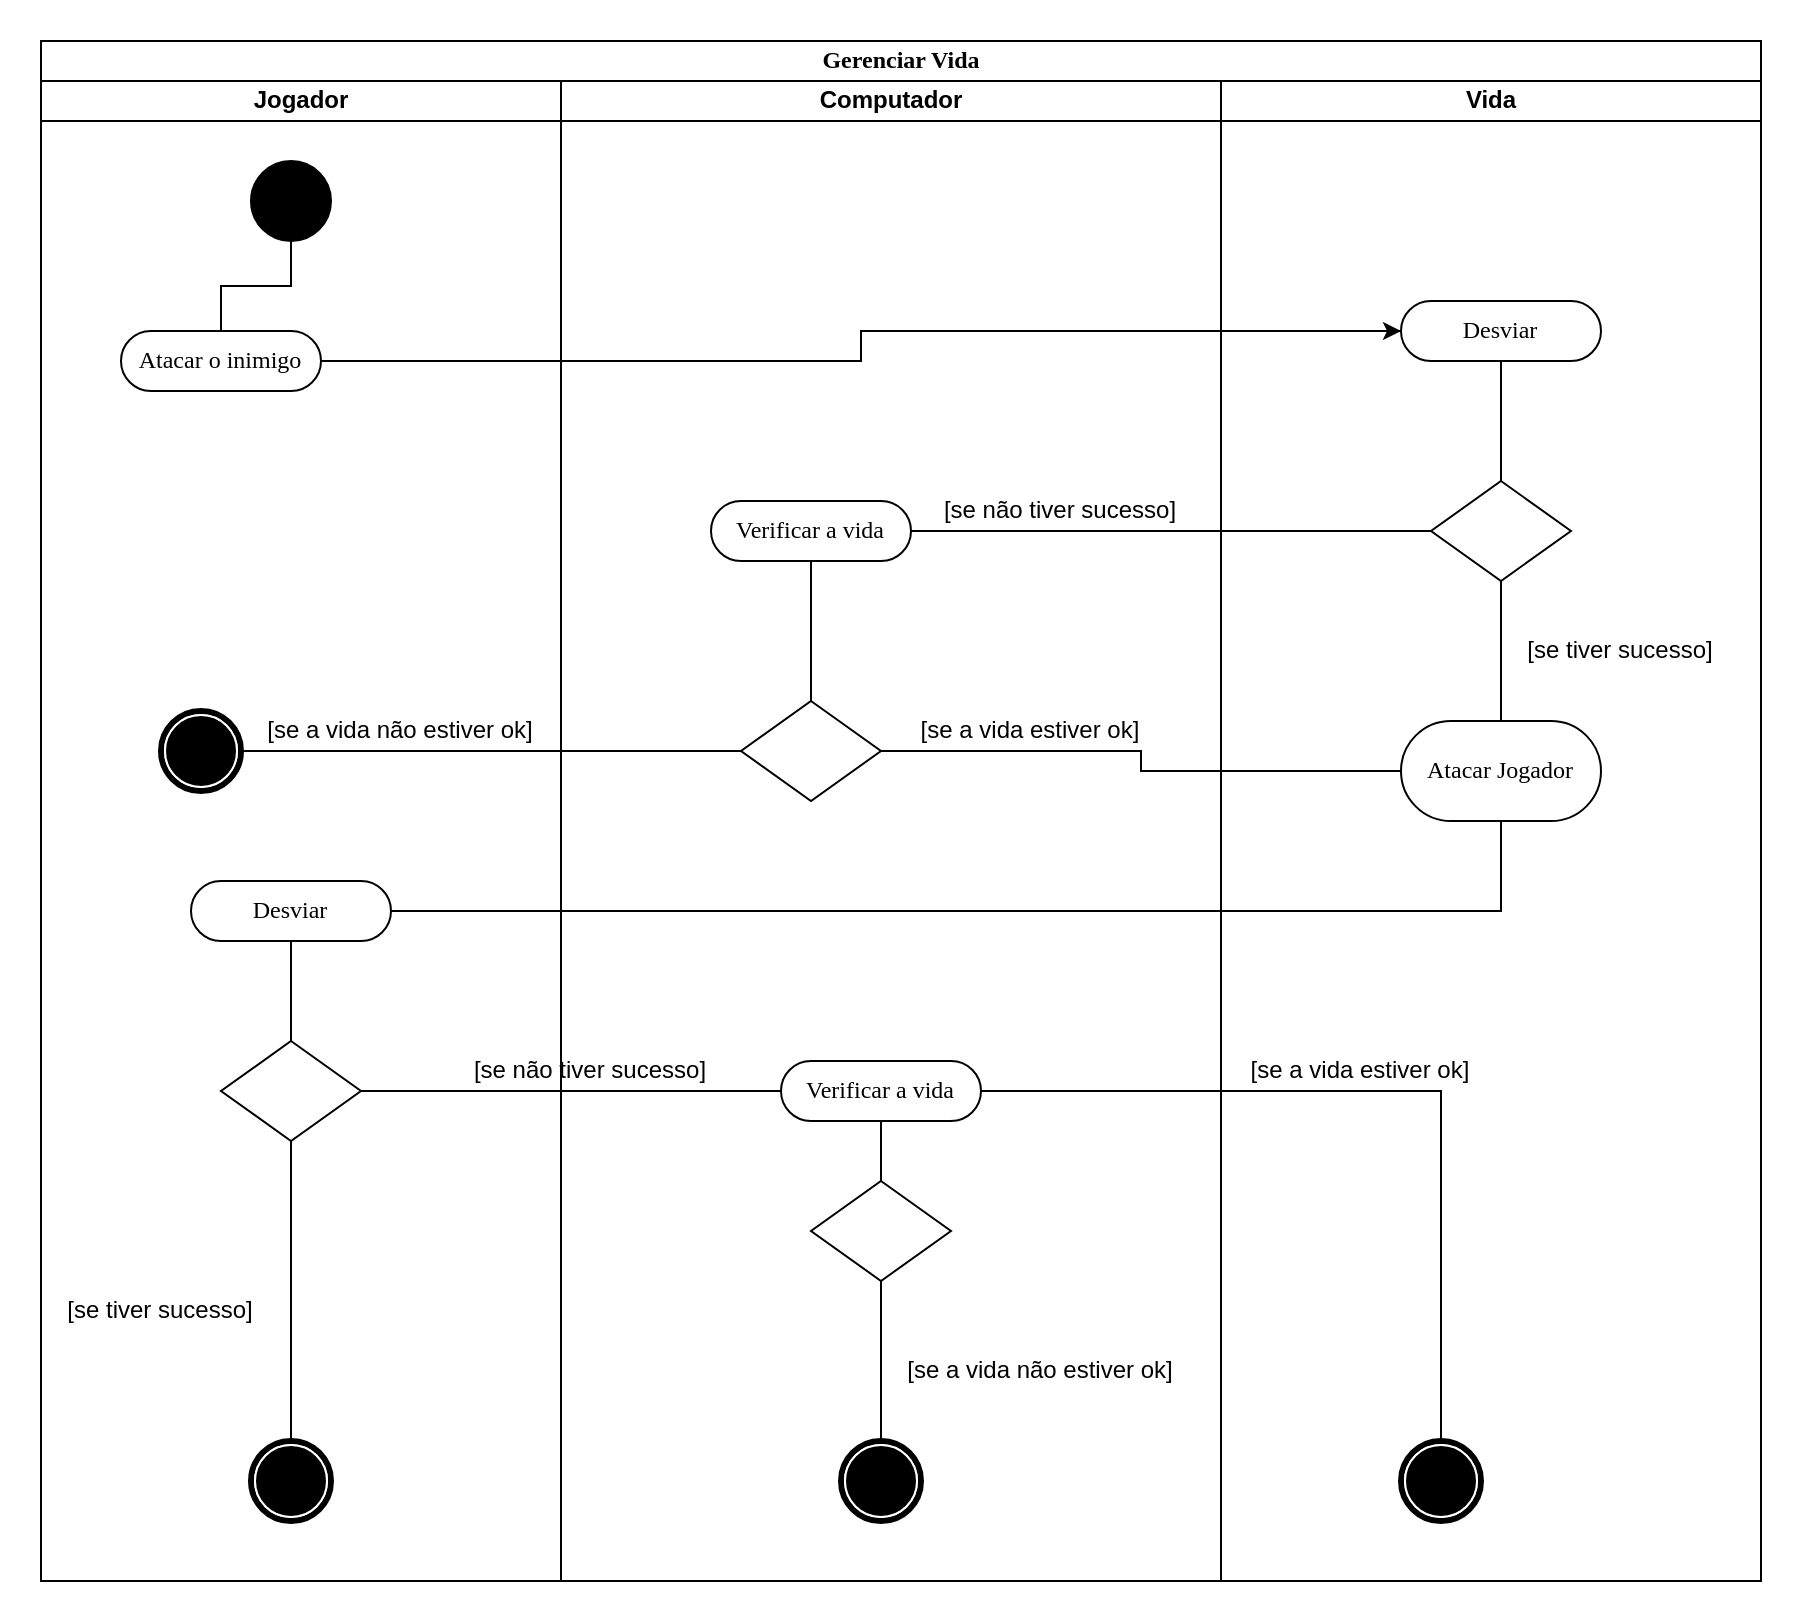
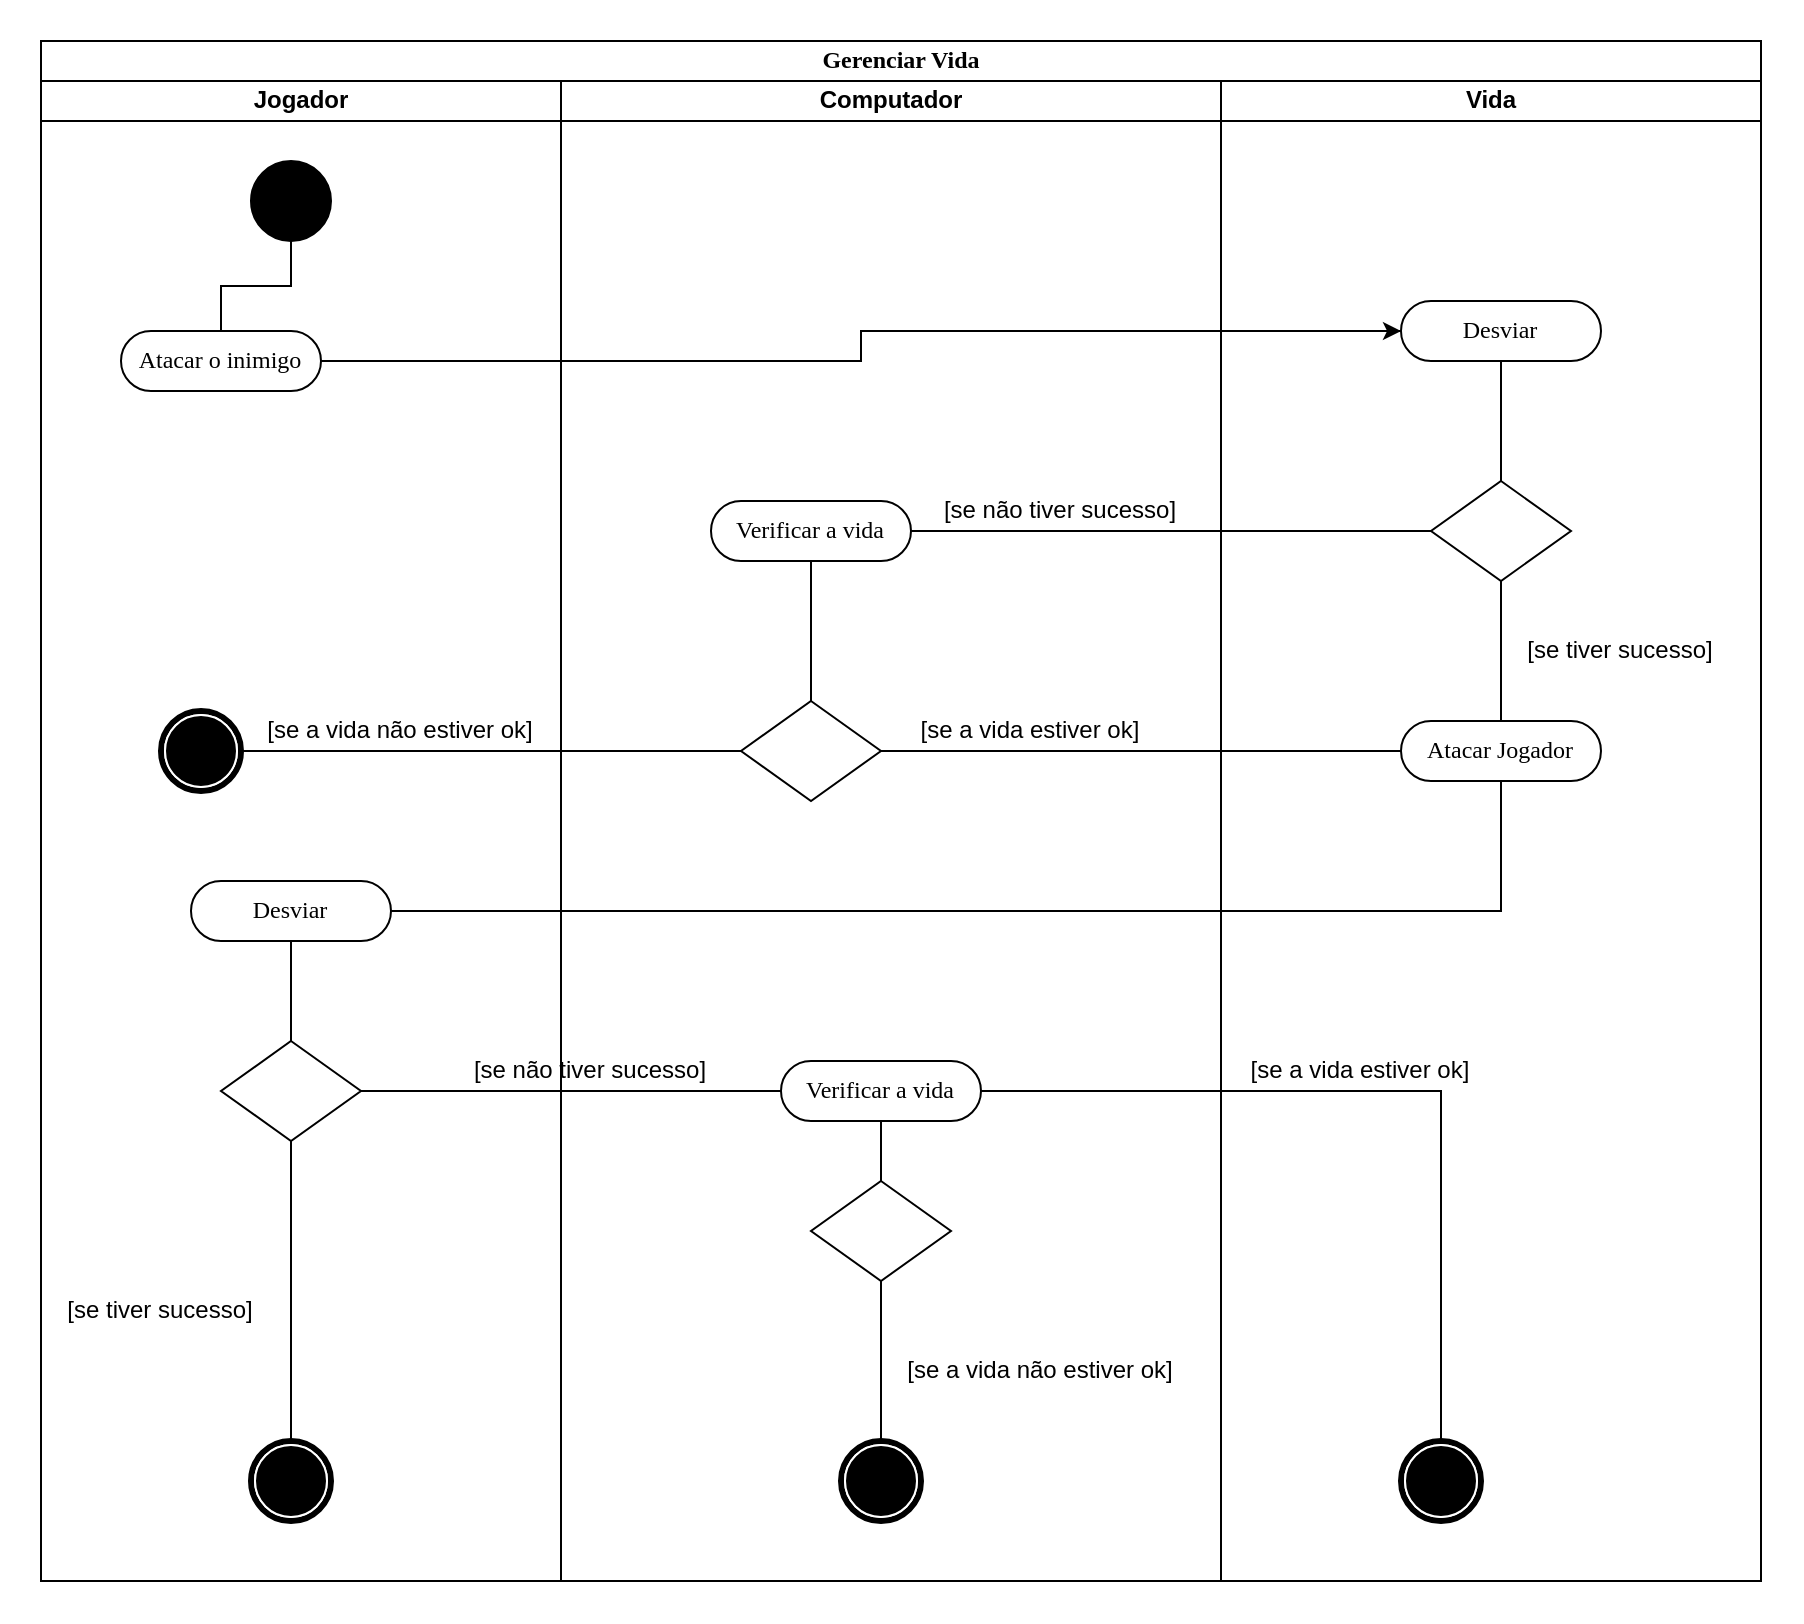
  <mxCell id="0" />
  <mxCell id="1" parent="0" />
  <mxCell id="2" value="Gerenciar Vida" style="swimlane;html=1;childLayout=stackLayout;startSize=20;rounded=0;shadow=0;comic=0;labelBackgroundColor=none;strokeWidth=1;fontFamily=Verdana;fontSize=12;align=center;" parent="1" vertex="1"><mxGeometry x="20" y="20" width="860" height="770" as="geometry" /></mxCell>
  <mxCell id="3" value="Jogador" style="swimlane;html=1;startSize=20;" parent="2" vertex="1"><mxGeometry y="20" width="260" height="750" as="geometry" /></mxCell>
  <mxCell id="4" style="edgeStyle=orthogonalEdgeStyle;rounded=0;orthogonalLoop=1;jettySize=auto;html=1;exitX=0.5;exitY=1;exitDx=0;exitDy=0;entryX=0.5;entryY=0;entryDx=0;entryDy=0;endArrow=none;endFill=0;" parent="3" source="5" target="11" edge="1"><mxGeometry relative="1" as="geometry" /></mxCell>
  <mxCell id="5" value="Desviar" style="rounded=1;whiteSpace=wrap;html=1;shadow=0;comic=0;labelBackgroundColor=none;strokeWidth=1;fontFamily=Verdana;fontSize=12;align=center;arcSize=50;" parent="3" vertex="1"><mxGeometry x="75" y="400" width="100" height="30" as="geometry" /></mxCell>
  <mxCell id="6" value="" style="shape=mxgraph.bpmn.shape;html=1;verticalLabelPosition=bottom;labelBackgroundColor=#ffffff;verticalAlign=top;perimeter=ellipsePerimeter;outline=end;symbol=terminate;rounded=0;shadow=0;comic=0;strokeWidth=1;fontFamily=Verdana;fontSize=12;align=center;" parent="3" vertex="1"><mxGeometry x="105" y="680" width="40" height="40" as="geometry" /></mxCell>
  <mxCell id="7" value="" style="ellipse;whiteSpace=wrap;html=1;rounded=0;shadow=0;comic=0;labelBackgroundColor=none;strokeWidth=1;fillColor=#000000;fontFamily=Verdana;fontSize=12;align=center;" parent="3" vertex="1"><mxGeometry x="105" y="40" width="40" height="40" as="geometry" /></mxCell>
  <mxCell id="8" value="Atacar o inimigo" style="rounded=1;whiteSpace=wrap;html=1;shadow=0;comic=0;labelBackgroundColor=none;strokeWidth=1;fontFamily=Verdana;fontSize=12;align=center;arcSize=50;" parent="3" vertex="1"><mxGeometry x="40" y="125" width="100" height="30" as="geometry" /></mxCell>
  <mxCell id="9" style="edgeStyle=orthogonalEdgeStyle;rounded=0;html=1;labelBackgroundColor=none;startArrow=none;startFill=0;startSize=5;endArrow=none;endFill=0;endSize=5;jettySize=auto;orthogonalLoop=1;strokeWidth=1;fontFamily=Verdana;fontSize=12" parent="3" source="7" target="8" edge="1"><mxGeometry relative="1" as="geometry" /></mxCell>
  <mxCell id="10" style="edgeStyle=orthogonalEdgeStyle;rounded=0;orthogonalLoop=1;jettySize=auto;html=1;entryX=0.5;entryY=0;entryDx=0;entryDy=0;endArrow=none;endFill=0;" parent="3" source="11" target="6" edge="1"><mxGeometry relative="1" as="geometry" /></mxCell>
  <mxCell id="11" value="" style="rhombus;whiteSpace=wrap;html=1;" parent="3" vertex="1"><mxGeometry x="90" y="480" width="70" height="50" as="geometry" /></mxCell>
  <mxCell id="12" value="[se tiver sucesso]" style="text;html=1;strokeColor=none;fillColor=none;align=center;verticalAlign=middle;whiteSpace=wrap;rounded=0;" parent="3" vertex="1"><mxGeometry y="600" width="120" height="30" as="geometry" /></mxCell>
  <mxCell id="13" value="" style="shape=mxgraph.bpmn.shape;html=1;verticalLabelPosition=bottom;labelBackgroundColor=#ffffff;verticalAlign=top;perimeter=ellipsePerimeter;outline=end;symbol=terminate;rounded=0;shadow=0;comic=0;strokeWidth=1;fontFamily=Verdana;fontSize=12;align=center;" parent="3" vertex="1"><mxGeometry x="60" y="315" width="40" height="40" as="geometry" /></mxCell>
  <mxCell id="14" value="[se a vida não estiver ok]" style="text;html=1;strokeColor=none;fillColor=none;align=center;verticalAlign=middle;whiteSpace=wrap;rounded=0;" parent="3" vertex="1"><mxGeometry x="100" y="310" width="160" height="30" as="geometry" /></mxCell>
  <mxCell id="15" value="Computador" style="swimlane;html=1;startSize=20;" parent="2" vertex="1"><mxGeometry x="260" y="20" width="330" height="750" as="geometry" /></mxCell>
  <mxCell id="16" value="" style="rhombus;whiteSpace=wrap;html=1;" parent="15" vertex="1"><mxGeometry x="90" y="310" width="70" height="50" as="geometry" /></mxCell>
  <mxCell id="17" style="edgeStyle=orthogonalEdgeStyle;rounded=0;orthogonalLoop=1;jettySize=auto;html=1;exitX=0.5;exitY=1;exitDx=0;exitDy=0;entryX=0.5;entryY=0;entryDx=0;entryDy=0;endArrow=none;endFill=0;" parent="15" source="18" target="16" edge="1"><mxGeometry relative="1" as="geometry" /></mxCell>
  <mxCell id="18" value="Verificar a vida" style="rounded=1;whiteSpace=wrap;html=1;shadow=0;comic=0;labelBackgroundColor=none;strokeWidth=1;fontFamily=Verdana;fontSize=12;align=center;arcSize=50;" parent="15" vertex="1"><mxGeometry x="75" y="210" width="100" height="30" as="geometry" /></mxCell>
  <mxCell id="19" value="[se a vida estiver ok]" style="text;html=1;strokeColor=none;fillColor=none;align=center;verticalAlign=middle;whiteSpace=wrap;rounded=0;" parent="15" vertex="1"><mxGeometry x="175" y="310" width="120" height="30" as="geometry" /></mxCell>
  <mxCell id="20" value="[se não tiver sucesso]" style="text;html=1;strokeColor=none;fillColor=none;align=center;verticalAlign=middle;whiteSpace=wrap;rounded=0;" parent="15" vertex="1"><mxGeometry x="-45" y="480" width="120" height="30" as="geometry" /></mxCell>
  <mxCell id="21" style="edgeStyle=orthogonalEdgeStyle;rounded=0;orthogonalLoop=1;jettySize=auto;html=1;exitX=0.5;exitY=1;exitDx=0;exitDy=0;entryX=0.5;entryY=0;entryDx=0;entryDy=0;endArrow=none;endFill=0;" parent="15" source="22" target="24" edge="1"><mxGeometry relative="1" as="geometry" /></mxCell>
  <mxCell id="22" value="Verificar a vida" style="rounded=1;whiteSpace=wrap;html=1;shadow=0;comic=0;labelBackgroundColor=none;strokeWidth=1;fontFamily=Verdana;fontSize=12;align=center;arcSize=50;" parent="15" vertex="1"><mxGeometry x="110" y="490" width="100" height="30" as="geometry" /></mxCell>
  <mxCell id="23" style="edgeStyle=orthogonalEdgeStyle;rounded=0;orthogonalLoop=1;jettySize=auto;html=1;exitX=0.5;exitY=1;exitDx=0;exitDy=0;entryX=0.5;entryY=0;entryDx=0;entryDy=0;endArrow=none;endFill=0;" parent="15" source="24" target="25" edge="1"><mxGeometry relative="1" as="geometry" /></mxCell>
  <mxCell id="24" value="" style="rhombus;whiteSpace=wrap;html=1;" parent="15" vertex="1"><mxGeometry x="125" y="550" width="70" height="50" as="geometry" /></mxCell>
  <mxCell id="25" value="" style="shape=mxgraph.bpmn.shape;html=1;verticalLabelPosition=bottom;labelBackgroundColor=#ffffff;verticalAlign=top;perimeter=ellipsePerimeter;outline=end;symbol=terminate;rounded=0;shadow=0;comic=0;strokeWidth=1;fontFamily=Verdana;fontSize=12;align=center;" parent="15" vertex="1"><mxGeometry x="140" y="680" width="40" height="40" as="geometry" /></mxCell>
  <mxCell id="26" value="[se a vida não estiver ok]" style="text;html=1;strokeColor=none;fillColor=none;align=center;verticalAlign=middle;whiteSpace=wrap;rounded=0;" parent="15" vertex="1"><mxGeometry x="160" y="630" width="160" height="30" as="geometry" /></mxCell>
  <mxCell id="27" value="[se não tiver sucesso]" style="text;html=1;strokeColor=none;fillColor=none;align=center;verticalAlign=middle;whiteSpace=wrap;rounded=0;" parent="15" vertex="1"><mxGeometry x="190" y="200" width="120" height="30" as="geometry" /></mxCell>
  <mxCell id="28" style="edgeStyle=orthogonalEdgeStyle;rounded=0;orthogonalLoop=1;jettySize=auto;html=1;exitX=1;exitY=0.5;exitDx=0;exitDy=0;" parent="2" source="8" target="37" edge="1"><mxGeometry relative="1" as="geometry" /></mxCell>
  <mxCell id="29" style="edgeStyle=orthogonalEdgeStyle;rounded=0;orthogonalLoop=1;jettySize=auto;html=1;entryX=0;entryY=0.5;entryDx=0;entryDy=0;endArrow=none;endFill=0;" parent="2" source="18" target="40" edge="1"><mxGeometry relative="1" as="geometry" /></mxCell>
  <mxCell id="30" style="edgeStyle=orthogonalEdgeStyle;rounded=0;orthogonalLoop=1;jettySize=auto;html=1;exitX=1;exitY=0.5;exitDx=0;exitDy=0;entryX=0;entryY=0.5;entryDx=0;entryDy=0;endArrow=none;endFill=0;" parent="2" source="8" target="37" edge="1"><mxGeometry relative="1" as="geometry" /></mxCell>
  <mxCell id="31" style="rounded=0;orthogonalLoop=1;jettySize=auto;html=1;exitX=1;exitY=0.5;exitDx=0;exitDy=0;entryX=0;entryY=0.5;entryDx=0;entryDy=0;edgeStyle=orthogonalEdgeStyle;endArrow=none;endFill=0;" parent="2" source="16" target="38" edge="1"><mxGeometry relative="1" as="geometry" /></mxCell>
  <mxCell id="32" style="edgeStyle=orthogonalEdgeStyle;rounded=0;orthogonalLoop=1;jettySize=auto;html=1;exitX=0.5;exitY=1;exitDx=0;exitDy=0;entryX=1;entryY=0.5;entryDx=0;entryDy=0;endArrow=none;endFill=0;" parent="2" source="38" target="5" edge="1"><mxGeometry relative="1" as="geometry" /></mxCell>
  <mxCell id="33" style="edgeStyle=orthogonalEdgeStyle;rounded=0;orthogonalLoop=1;jettySize=auto;html=1;exitX=1;exitY=0.5;exitDx=0;exitDy=0;entryX=0;entryY=0.5;entryDx=0;entryDy=0;endArrow=none;endFill=0;" parent="2" source="11" target="22" edge="1"><mxGeometry relative="1" as="geometry" /></mxCell>
  <mxCell id="34" style="edgeStyle=orthogonalEdgeStyle;rounded=0;orthogonalLoop=1;jettySize=auto;html=1;exitX=1;exitY=0.5;exitDx=0;exitDy=0;entryX=0.5;entryY=0;entryDx=0;entryDy=0;endArrow=none;endFill=0;" parent="2" source="22" target="42" edge="1"><mxGeometry relative="1" as="geometry"><mxPoint x="700" y="820" as="targetPoint" /></mxGeometry></mxCell>
  <mxCell id="35" value="Vida" style="swimlane;html=1;startSize=20;" parent="2" vertex="1"><mxGeometry x="590" y="20" width="270" height="750" as="geometry" /></mxCell>
  <mxCell id="36" style="edgeStyle=orthogonalEdgeStyle;rounded=0;orthogonalLoop=1;jettySize=auto;html=1;exitX=0.5;exitY=1;exitDx=0;exitDy=0;entryX=0.5;entryY=0;entryDx=0;entryDy=0;endArrow=none;endFill=0;" parent="35" source="37" target="40" edge="1"><mxGeometry relative="1" as="geometry" /></mxCell>
  <mxCell id="37" value="Desviar" style="rounded=1;whiteSpace=wrap;html=1;shadow=0;comic=0;labelBackgroundColor=none;strokeWidth=1;fontFamily=Verdana;fontSize=12;align=center;arcSize=50;" parent="35" vertex="1"><mxGeometry x="90" y="110" width="100" height="30" as="geometry" /></mxCell>
- <mxCell id="38" value="Atacar Jogador" style="rounded=1;whiteSpace=wrap;html=1;shadow=0;comic=0;labelBackgroundColor=none;strokeWidth=1;fontFamily=Verdana;fontSize=12;align=center;arcSize=50;" parent="35" vertex="1"><mxGeometry x="90" y="320" width="100" height="50" as="geometry" /></mxCell>
+ <mxCell id="38" value="Atacar Jogador" style="rounded=1;whiteSpace=wrap;html=1;shadow=0;comic=0;labelBackgroundColor=none;strokeWidth=1;fontFamily=Verdana;fontSize=12;align=center;arcSize=50;" parent="35" vertex="1"><mxGeometry x="90" y="320" width="100" height="30" as="geometry" /></mxCell>
  <mxCell id="39" style="edgeStyle=orthogonalEdgeStyle;rounded=0;orthogonalLoop=1;jettySize=auto;html=1;exitX=0.5;exitY=1;exitDx=0;exitDy=0;entryX=0.5;entryY=0;entryDx=0;entryDy=0;endArrow=none;endFill=0;" parent="35" source="40" target="38" edge="1"><mxGeometry relative="1" as="geometry"><Array as="points"><mxPoint x="140" y="300" /><mxPoint x="140" y="300" /></Array></mxGeometry></mxCell>
  <mxCell id="40" value="" style="rhombus;whiteSpace=wrap;html=1;" parent="35" vertex="1"><mxGeometry x="105" y="200" width="70" height="50" as="geometry" /></mxCell>
  <mxCell id="41" value="[se tiver sucesso]" style="text;html=1;strokeColor=none;fillColor=none;align=center;verticalAlign=middle;whiteSpace=wrap;rounded=0;" parent="35" vertex="1"><mxGeometry x="140" y="270" width="120" height="30" as="geometry" /></mxCell>
  <mxCell id="42" value="" style="shape=mxgraph.bpmn.shape;html=1;verticalLabelPosition=bottom;labelBackgroundColor=#ffffff;verticalAlign=top;perimeter=ellipsePerimeter;outline=end;symbol=terminate;rounded=0;shadow=0;comic=0;strokeWidth=1;fontFamily=Verdana;fontSize=12;align=center;" parent="35" vertex="1"><mxGeometry x="90" y="680" width="40" height="40" as="geometry" /></mxCell>
  <mxCell id="43" value="[se a vida estiver ok]" style="text;html=1;strokeColor=none;fillColor=none;align=center;verticalAlign=middle;whiteSpace=wrap;rounded=0;" parent="35" vertex="1"><mxGeometry x="10" y="480" width="120" height="30" as="geometry" /></mxCell>
  <mxCell id="44" style="edgeStyle=orthogonalEdgeStyle;rounded=0;orthogonalLoop=1;jettySize=auto;html=1;exitX=0;exitY=0.5;exitDx=0;exitDy=0;entryX=1;entryY=0.5;entryDx=0;entryDy=0;endArrow=none;endFill=0;" parent="2" source="16" target="13" edge="1"><mxGeometry relative="1" as="geometry" /></mxCell>
